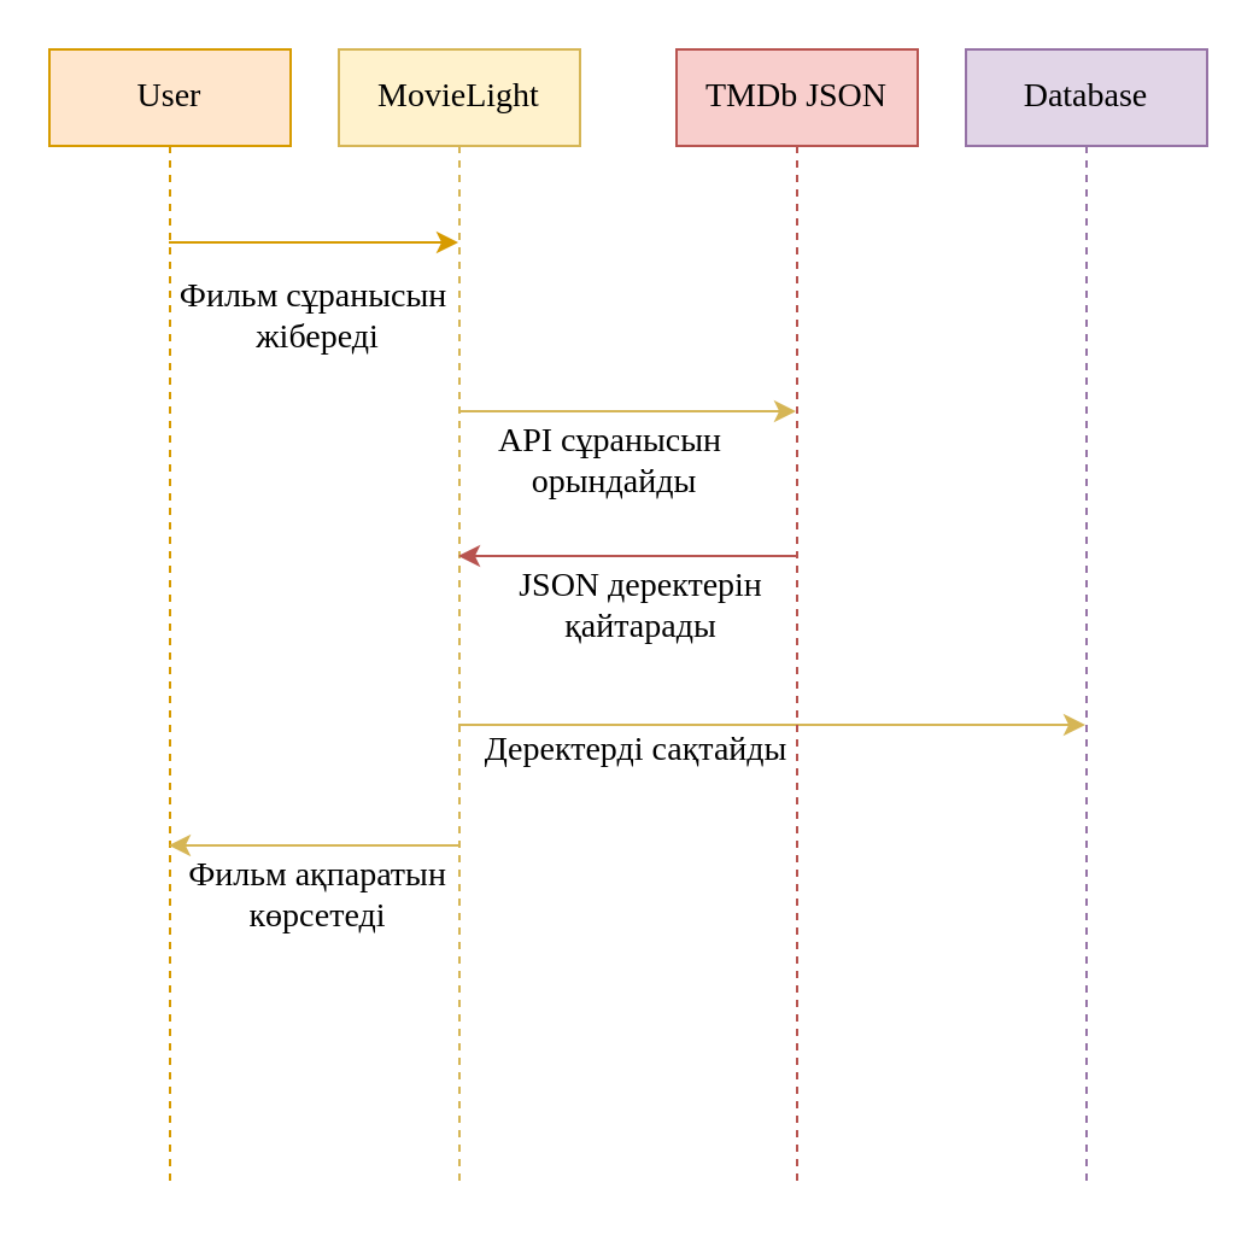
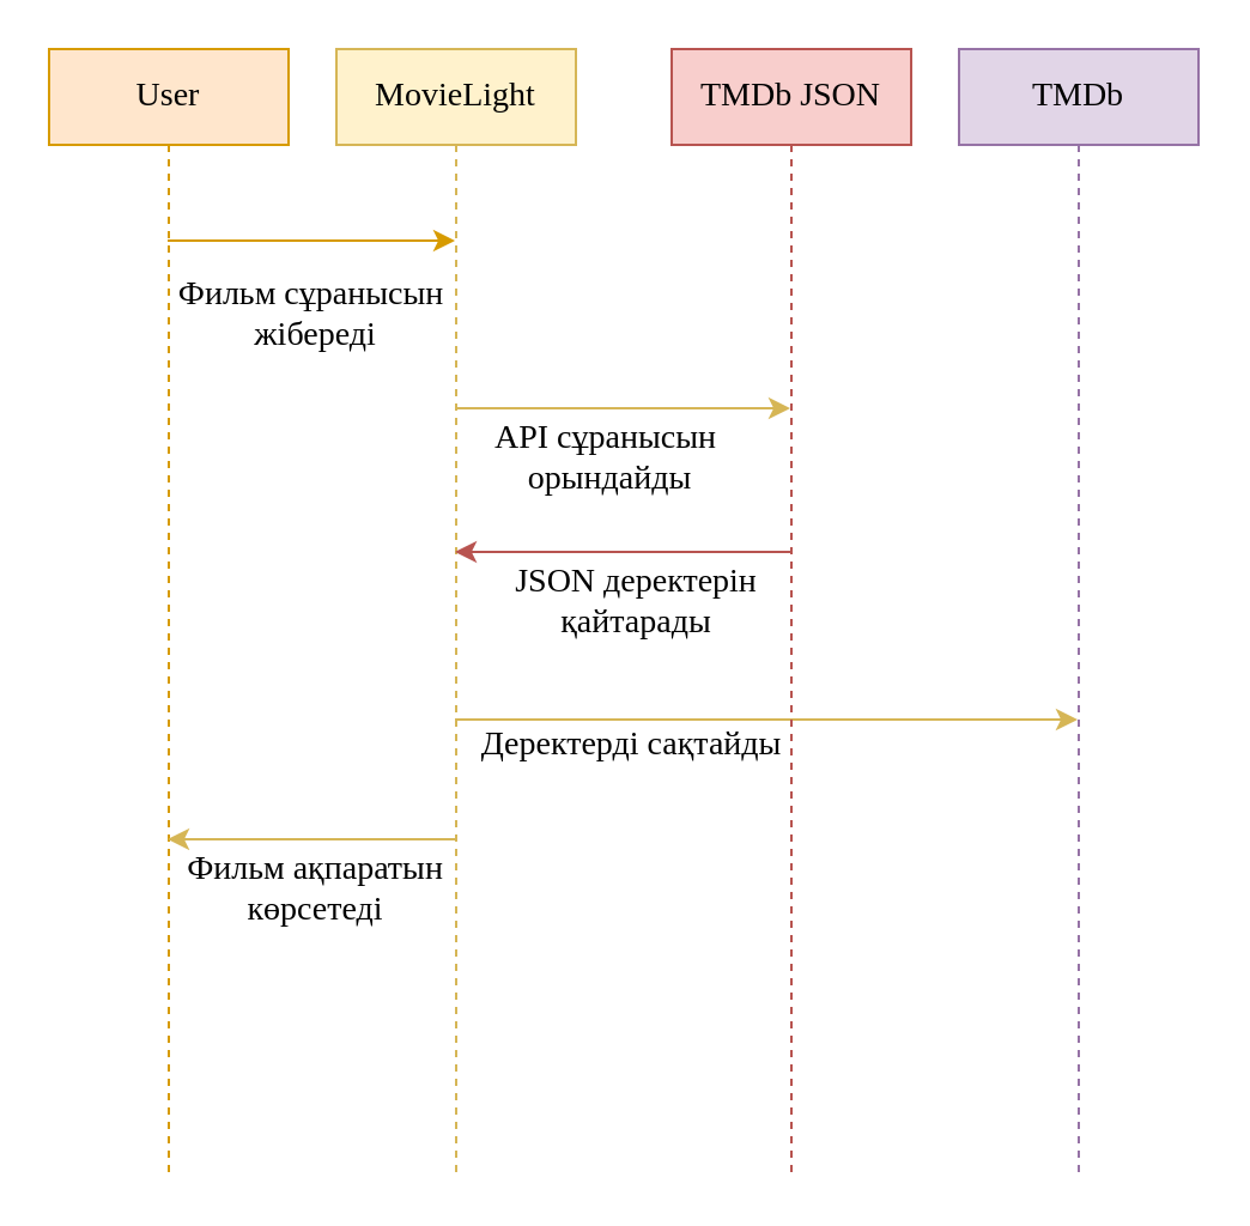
  <mxCell id="0" />
  <mxCell id="1" parent="0" />
  <mxCell id="2" style="edgeStyle=elbowEdgeStyle;html=1;elbow=horizontal;curved=0;rounded=0;fillColor=#ffe6cc;strokeColor=#d79b00;" edge="1" parent="1"><mxGeometry relative="1" as="geometry"><mxPoint x="69.5" y="100" as="sourcePoint" /><mxPoint x="189.5" y="100" as="targetPoint" /><Array as="points"><mxPoint x="130" y="80" /></Array></mxGeometry></mxCell>
  <mxCell id="3" value="Фильм сұранысын&amp;nbsp;&lt;div&gt;жібереді&lt;/div&gt;" style="edgeLabel;html=1;align=center;verticalAlign=middle;resizable=0;points=[];fontFamily=Times New Roman;fontSize=14;" vertex="1" connectable="0" parent="2"><mxGeometry x="-0.408" y="3" relative="1" as="geometry"><mxPoint x="25" y="33" as="offset" /></mxGeometry></mxCell>
  <mxCell id="4" value="User" style="shape=umlLifeline;perimeter=lifelinePerimeter;whiteSpace=wrap;html=1;container=1;dropTarget=0;collapsible=0;recursiveResize=0;outlineConnect=0;portConstraint=eastwest;newEdgeStyle={&quot;edgeStyle&quot;:&quot;elbowEdgeStyle&quot;,&quot;elbow&quot;:&quot;vertical&quot;,&quot;curved&quot;:0,&quot;rounded&quot;:0};fontFamily=Times New Roman;fontSize=14;fillColor=#ffe6cc;strokeColor=#d79b00;" vertex="1" parent="1"><mxGeometry x="20" y="20" width="100" height="470" as="geometry" /></mxCell>
  <mxCell id="5" style="edgeStyle=elbowEdgeStyle;html=1;elbow=vertical;curved=0;rounded=0;fillColor=#fff2cc;strokeColor=#d6b656;" edge="1" parent="1"><mxGeometry relative="1" as="geometry"><mxPoint x="189.5" y="170" as="sourcePoint" /><mxPoint x="329.5" y="170" as="targetPoint" /></mxGeometry></mxCell>
  <mxCell id="6" value="&lt;font style=&quot;font-size: 14px;&quot; face=&quot;Times New Roman&quot;&gt;API сұранысын&amp;nbsp;&lt;/font&gt;&lt;div&gt;&lt;font style=&quot;font-size: 14px;&quot; face=&quot;Times New Roman&quot;&gt;орындайды&lt;/font&gt;&lt;/div&gt;" style="edgeLabel;html=1;align=center;verticalAlign=middle;resizable=0;points=[];" vertex="1" connectable="0" parent="5"><mxGeometry x="-0.423" relative="1" as="geometry"><mxPoint x="24" y="20" as="offset" /></mxGeometry></mxCell>
  <mxCell id="7" style="edgeStyle=elbowEdgeStyle;html=1;elbow=vertical;curved=0;rounded=0;fillColor=#fff2cc;strokeColor=#d6b656;" edge="1" parent="1"><mxGeometry relative="1" as="geometry"><mxPoint x="189.5" y="300" as="sourcePoint" /><mxPoint x="449.5" y="300" as="targetPoint" /></mxGeometry></mxCell>
  <mxCell id="8" value="&lt;font style=&quot;font-size: 14px;&quot; face=&quot;Times New Roman&quot;&gt;Деректерді сақтайды&lt;/font&gt;" style="edgeLabel;html=1;align=center;verticalAlign=middle;resizable=0;points=[];" vertex="1" connectable="0" parent="7"><mxGeometry x="-0.596" y="-2" relative="1" as="geometry"><mxPoint x="20" y="8" as="offset" /></mxGeometry></mxCell>
  <mxCell id="9" style="edgeStyle=elbowEdgeStyle;html=1;elbow=vertical;curved=0;rounded=0;fillColor=#fff2cc;strokeColor=#d6b656;" edge="1" parent="1"><mxGeometry relative="1" as="geometry"><mxPoint x="189.5" y="350" as="sourcePoint" /><mxPoint x="69.5" y="350" as="targetPoint" /><Array as="points"><mxPoint x="130" y="350" /></Array></mxGeometry></mxCell>
  <mxCell id="10" value="&lt;font style=&quot;font-size: 14px;&quot; face=&quot;Times New Roman&quot;&gt;Фильм ақпаратын&lt;/font&gt;&lt;div&gt;&lt;font style=&quot;font-size: 14px;&quot; face=&quot;Times New Roman&quot;&gt;көрсетеді&lt;/font&gt;&lt;/div&gt;" style="edgeLabel;html=1;align=center;verticalAlign=middle;resizable=0;points=[];" vertex="1" connectable="0" parent="9"><mxGeometry x="0.325" y="-2" relative="1" as="geometry"><mxPoint x="21" y="22" as="offset" /></mxGeometry></mxCell>
  <mxCell id="11" value="MovieLight" style="shape=umlLifeline;perimeter=lifelinePerimeter;whiteSpace=wrap;html=1;container=1;dropTarget=0;collapsible=0;recursiveResize=0;outlineConnect=0;portConstraint=eastwest;newEdgeStyle={&quot;edgeStyle&quot;:&quot;elbowEdgeStyle&quot;,&quot;elbow&quot;:&quot;vertical&quot;,&quot;curved&quot;:0,&quot;rounded&quot;:0};fontFamily=Times New Roman;fontSize=14;fillColor=#fff2cc;strokeColor=#d6b656;" vertex="1" parent="1"><mxGeometry x="140" y="20" width="100" height="470" as="geometry" /></mxCell>
  <mxCell id="12" style="edgeStyle=elbowEdgeStyle;html=1;elbow=vertical;curved=0;rounded=0;fillColor=#f8cecc;strokeColor=#b85450;" edge="1" parent="1"><mxGeometry relative="1" as="geometry"><mxPoint x="329.5" y="230" as="sourcePoint" /><mxPoint x="189.5" y="230" as="targetPoint" /></mxGeometry></mxCell>
  <mxCell id="13" value="&lt;font style=&quot;font-size: 14px;&quot; face=&quot;Times New Roman&quot;&gt;JSON деректерін&lt;/font&gt;&lt;div&gt;&lt;font style=&quot;font-size: 14px;&quot; face=&quot;Times New Roman&quot;&gt;қайтарады&lt;/font&gt;&lt;/div&gt;" style="edgeLabel;html=1;align=center;verticalAlign=middle;resizable=0;points=[];" vertex="1" connectable="0" parent="12"><mxGeometry x="0.223" y="-1" relative="1" as="geometry"><mxPoint x="21" y="21" as="offset" /></mxGeometry></mxCell>
  <mxCell id="14" value="TMDb JSON" style="shape=umlLifeline;perimeter=lifelinePerimeter;whiteSpace=wrap;html=1;container=1;dropTarget=0;collapsible=0;recursiveResize=0;outlineConnect=0;portConstraint=eastwest;newEdgeStyle={&quot;edgeStyle&quot;:&quot;elbowEdgeStyle&quot;,&quot;elbow&quot;:&quot;vertical&quot;,&quot;curved&quot;:0,&quot;rounded&quot;:0};fontFamily=Times New Roman;fontSize=14;fillColor=#f8cecc;strokeColor=#b85450;" vertex="1" parent="1"><mxGeometry x="280" y="20" width="100" height="470" as="geometry" /></mxCell>
- <mxCell id="15" value="Database" style="shape=umlLifeline;perimeter=lifelinePerimeter;whiteSpace=wrap;html=1;container=1;dropTarget=0;collapsible=0;recursiveResize=0;outlineConnect=0;portConstraint=eastwest;newEdgeStyle={&quot;edgeStyle&quot;:&quot;elbowEdgeStyle&quot;,&quot;elbow&quot;:&quot;vertical&quot;,&quot;curved&quot;:0,&quot;rounded&quot;:0};fontFamily=Times New Roman;fontSize=14;fillColor=#e1d5e7;strokeColor=#9673a6;" vertex="1" parent="1"><mxGeometry x="400" y="20" width="100" height="470" as="geometry" /></mxCell>
+ <mxCell id="15" value="TMDb" style="shape=umlLifeline;perimeter=lifelinePerimeter;whiteSpace=wrap;html=1;container=1;dropTarget=0;collapsible=0;recursiveResize=0;outlineConnect=0;portConstraint=eastwest;newEdgeStyle={&quot;edgeStyle&quot;:&quot;elbowEdgeStyle&quot;,&quot;elbow&quot;:&quot;vertical&quot;,&quot;curved&quot;:0,&quot;rounded&quot;:0};fontFamily=Times New Roman;fontSize=14;fillColor=#e1d5e7;strokeColor=#9673a6;" vertex="1" parent="1"><mxGeometry x="400" y="20" width="100" height="470" as="geometry" /></mxCell>
